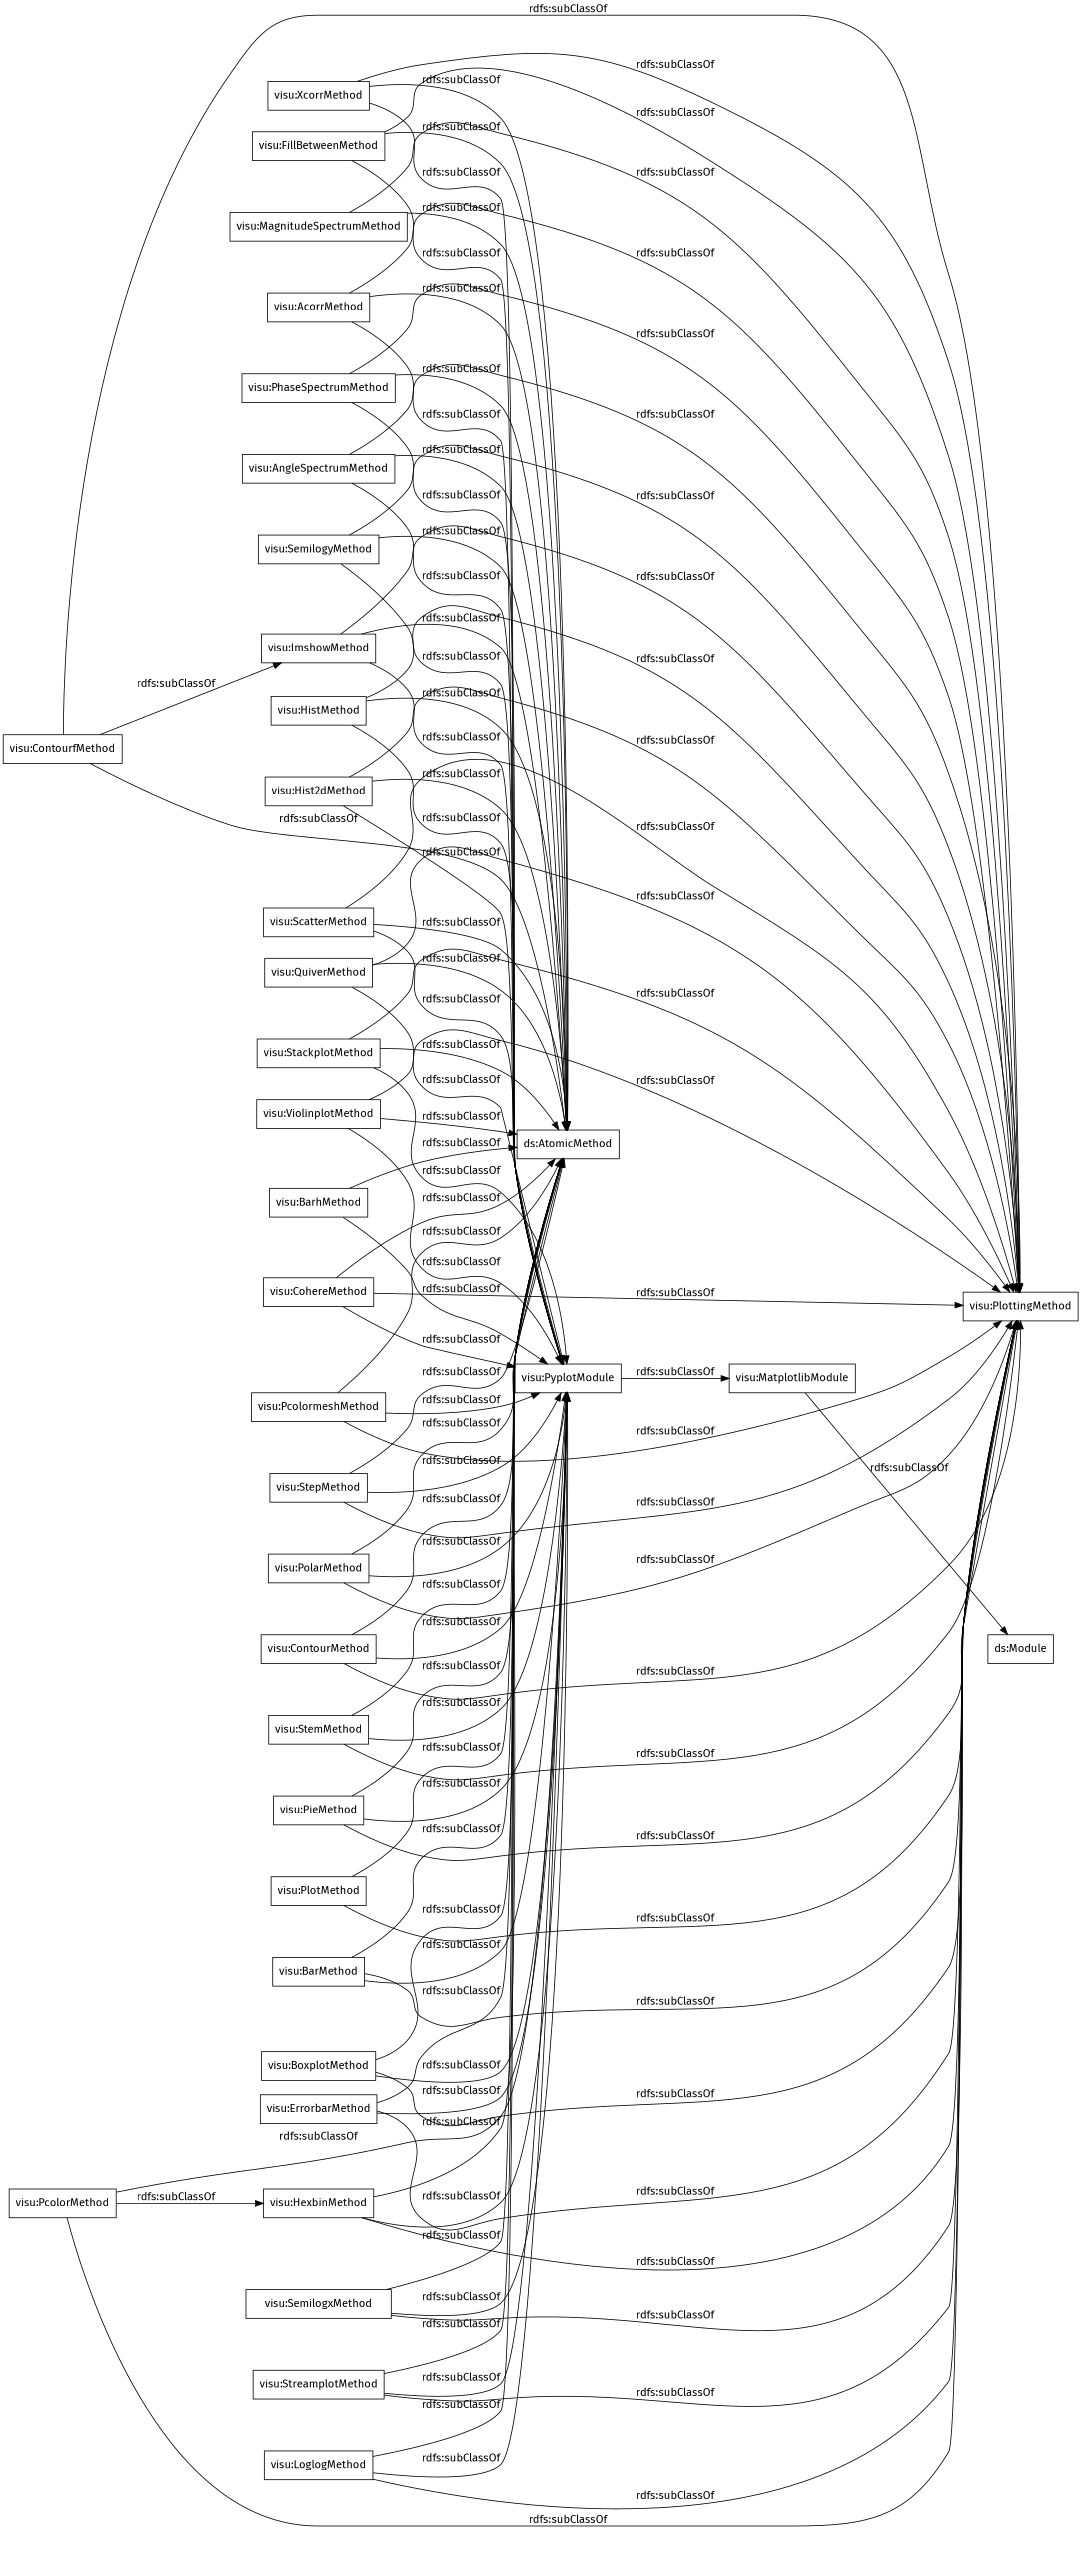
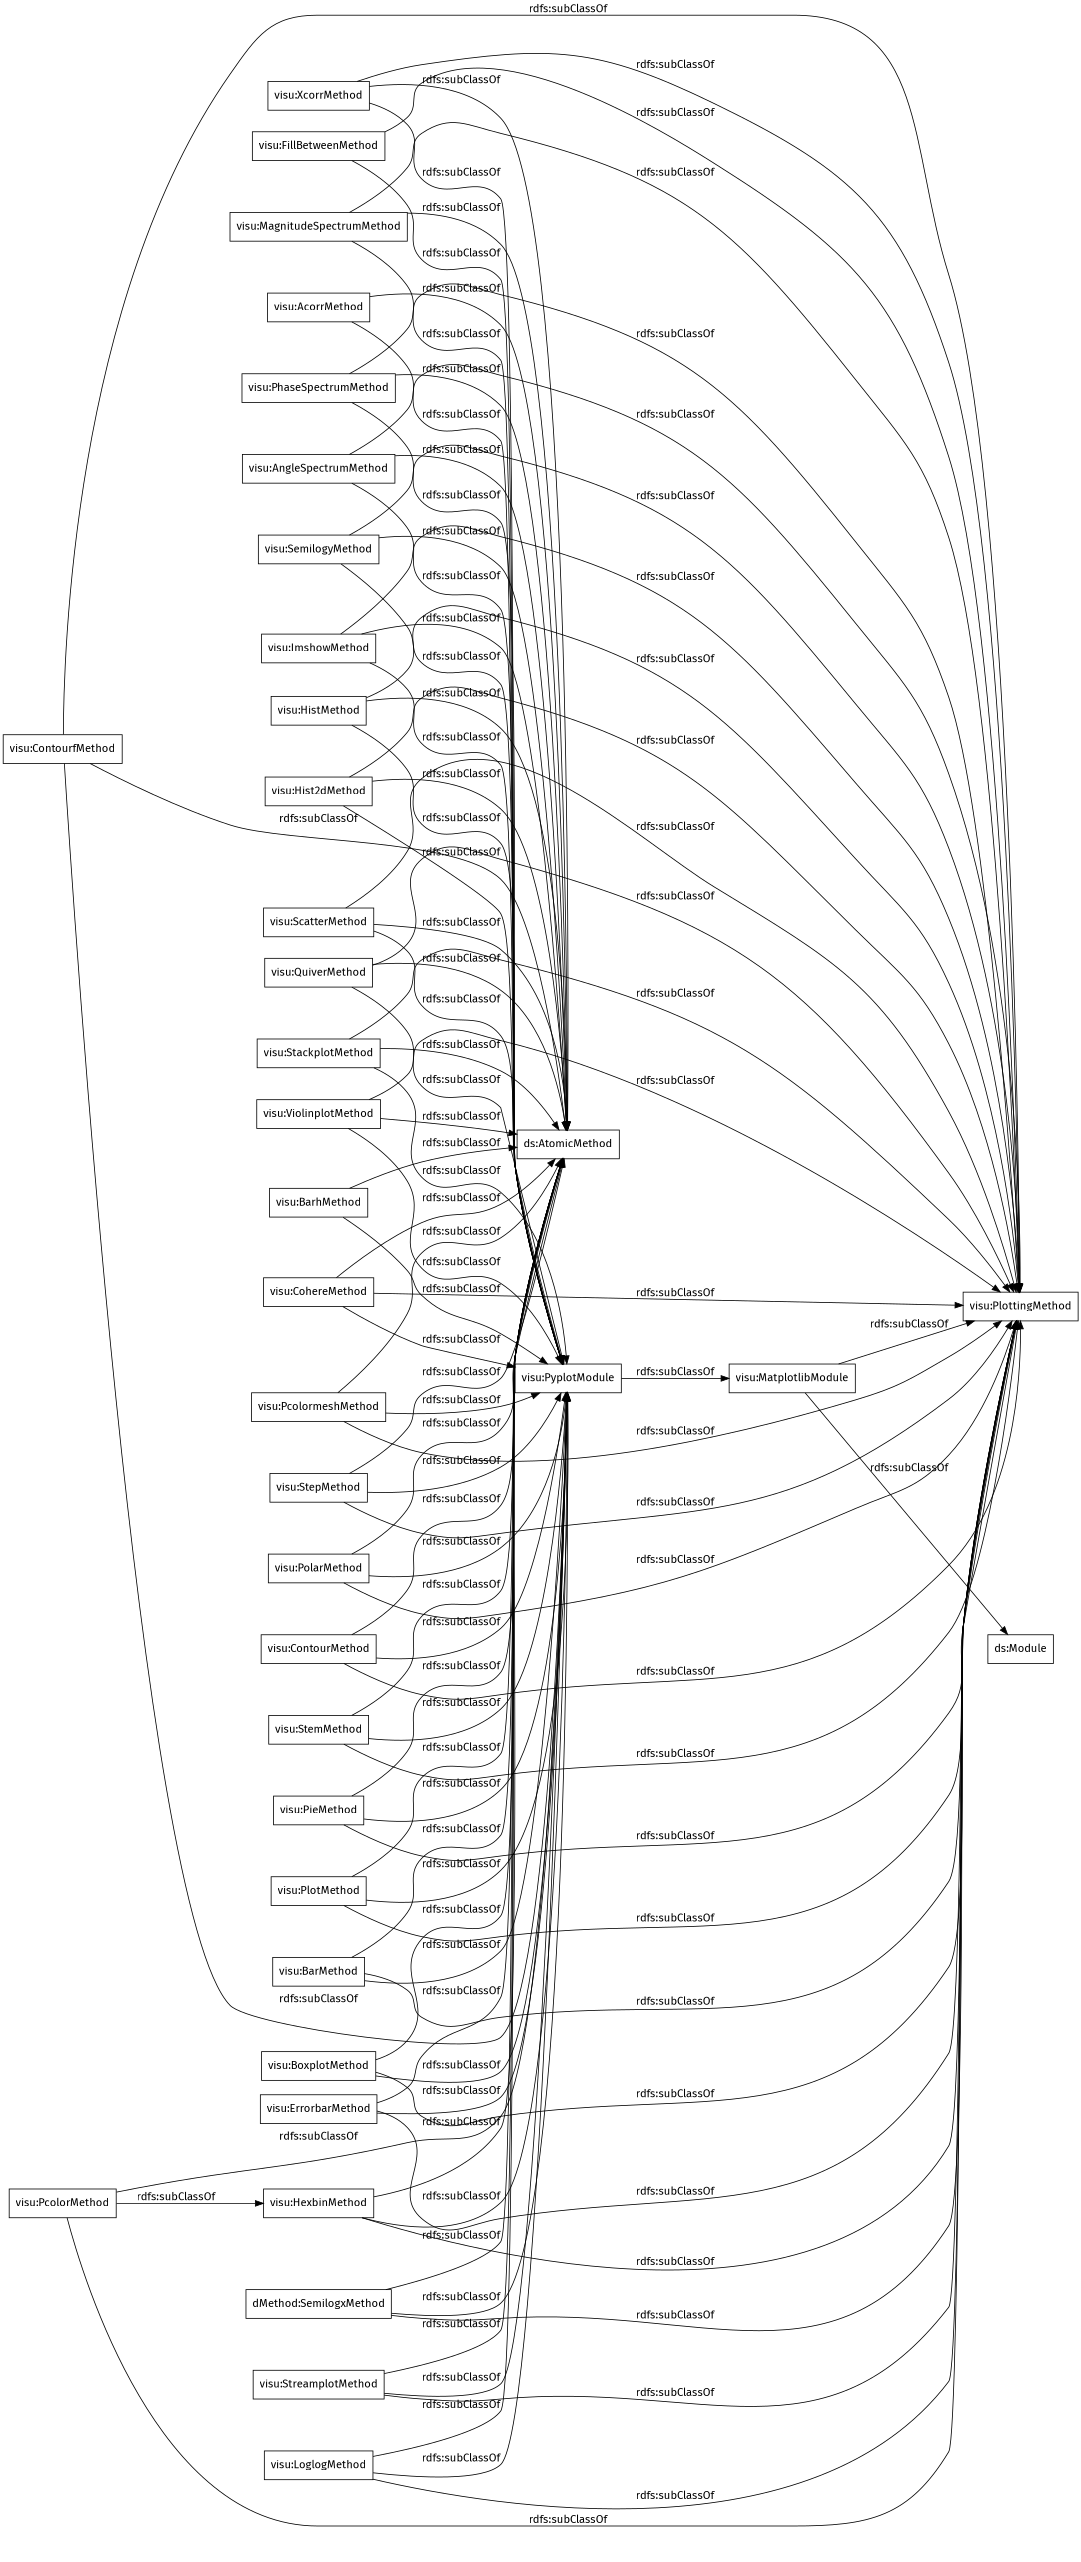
  digraph {
    fontname="Fira Sans"
    rankdir=LR
    node [color=black fontname="Fira Sans" shape=rectangle]
    edge [fontname="Fira Sans"]
    "visu:ScatterMethod"
    "visu:PyplotModule"
    "visu:PlottingMethod"
    "ds:AtomicMethod"
    "visu:MatplotlibModule"
    "visu:QuiverMethod"
    "visu:StackplotMethod"
    "visu:XcorrMethod"
    "visu:FillBetweenMethod"
    "visu:PhaseSpectrumMethod"
    "visu:PcolormeshMethod"
    "visu:StepMethod"
    "visu:ViolinplotMethod"
    "visu:PcolorMethod"
    "visu:HexbinMethod"
    "visu:CohereMethod"
    "visu:MagnitudeSpectrumMethod"
    "visu:AngleSpectrumMethod"
    "visu:HistMethod"
    "visu:Hist2dMethod"
    "visu:AcorrMethod"
    "visu:PolarMethod"
    "visu:ContourMethod"
    "ds:Module"
    "visu:StemMethod"
    "visu:ContourfMethod"
    "visu:PieMethod"
    "visu:PlotMethod"
    "visu:ErrorbarMethod"
    "visu:BarhMethod"
    "visu:StreamplotMethod"
    "visu:BarMethod"
    "visu:LoglogMethod"
-   "visu:SemilogxMethod"
+   "visu:SemilogxMethod" [label="dMethod:SemilogxMethod"]
    "visu:SemilogyMethod"
    "visu:BoxplotMethod"
    "visu:ImshowMethod"
    "visu:ScatterMethod" -> "visu:PyplotModule" [label="rdfs:subClassOf"]
    "visu:ScatterMethod" -> "visu:PlottingMethod" [label="rdfs:subClassOf"]
    "visu:ScatterMethod" -> "ds:AtomicMethod" [label="rdfs:subClassOf"]
    "visu:PyplotModule" -> "visu:MatplotlibModule" [label="rdfs:subClassOf"]
    "visu:MatplotlibModule" -> "ds:Module" [label="rdfs:subClassOf"]
    "visu:QuiverMethod" -> "visu:PyplotModule" [label="rdfs:subClassOf"]
    "visu:QuiverMethod" -> "visu:PlottingMethod" [label="rdfs:subClassOf"]
    "visu:QuiverMethod" -> "ds:AtomicMethod" [label="rdfs:subClassOf"]
    "visu:StackplotMethod" -> "visu:PyplotModule" [label="rdfs:subClassOf"]
    "visu:StackplotMethod" -> "visu:PlottingMethod" [label="rdfs:subClassOf"]
    "visu:StackplotMethod" -> "ds:AtomicMethod" [label="rdfs:subClassOf"]
    "visu:XcorrMethod" -> "visu:PyplotModule" [label="rdfs:subClassOf"]
    "visu:XcorrMethod" -> "visu:PlottingMethod" [label="rdfs:subClassOf"]
    "visu:XcorrMethod" -> "ds:AtomicMethod" [label="rdfs:subClassOf"]
    "visu:FillBetweenMethod" -> "visu:PyplotModule" [label="rdfs:subClassOf"]
    "visu:FillBetweenMethod" -> "visu:PlottingMethod" [label="rdfs:subClassOf"]
-   "visu:FillBetweenMethod" -> "ds:AtomicMethod" [label="rdfs:subClassOf"]
    "visu:PhaseSpectrumMethod" -> "visu:PyplotModule" [label="rdfs:subClassOf"]
    "visu:PhaseSpectrumMethod" -> "visu:PlottingMethod" [label="rdfs:subClassOf"]
    "visu:PhaseSpectrumMethod" -> "ds:AtomicMethod" [label="rdfs:subClassOf"]
    "visu:PcolormeshMethod" -> "visu:PyplotModule" [label="rdfs:subClassOf"]
    "visu:PcolormeshMethod" -> "visu:PlottingMethod" [label="rdfs:subClassOf"]
    "visu:PcolormeshMethod" -> "ds:AtomicMethod" [label="rdfs:subClassOf"]
    "visu:StepMethod" -> "visu:PyplotModule" [label="rdfs:subClassOf"]
    "visu:StepMethod" -> "visu:PlottingMethod" [label="rdfs:subClassOf"]
    "visu:StepMethod" -> "ds:AtomicMethod" [label="rdfs:subClassOf"]
    "visu:ViolinplotMethod" -> "visu:PyplotModule" [label="rdfs:subClassOf"]
    "visu:ViolinplotMethod" -> "visu:PlottingMethod" [label="rdfs:subClassOf"]
    "visu:ViolinplotMethod" -> "ds:AtomicMethod" [label="rdfs:subClassOf"]
    "visu:PcolorMethod" -> "visu:PyplotModule" [label="rdfs:subClassOf"]
    "visu:PcolorMethod" -> "visu:PlottingMethod" [label="rdfs:subClassOf"]
    "visu:PcolorMethod" -> "visu:HexbinMethod" [label="rdfs:subClassOf"]
    "visu:HexbinMethod" -> "visu:PyplotModule" [label="rdfs:subClassOf"]
    "visu:HexbinMethod" -> "visu:PlottingMethod" [label="rdfs:subClassOf"]
    "visu:HexbinMethod" -> "ds:AtomicMethod" [label="rdfs:subClassOf"]
    "visu:CohereMethod" -> "visu:PyplotModule" [label="rdfs:subClassOf"]
    "visu:CohereMethod" -> "visu:PlottingMethod" [label="rdfs:subClassOf"]
    "visu:CohereMethod" -> "ds:AtomicMethod" [label="rdfs:subClassOf"]
+   "visu:MagnitudeSpectrumMethod" -> "visu:PyplotModule" [label="rdfs:subClassOf"]
    "visu:MagnitudeSpectrumMethod" -> "visu:PlottingMethod" [label="rdfs:subClassOf"]
    "visu:MagnitudeSpectrumMethod" -> "ds:AtomicMethod" [label="rdfs:subClassOf"]
    "visu:AngleSpectrumMethod" -> "visu:PyplotModule" [label="rdfs:subClassOf"]
    "visu:AngleSpectrumMethod" -> "visu:PlottingMethod" [label="rdfs:subClassOf"]
    "visu:AngleSpectrumMethod" -> "ds:AtomicMethod" [label="rdfs:subClassOf"]
    "visu:HistMethod" -> "visu:PyplotModule" [label="rdfs:subClassOf"]
    "visu:HistMethod" -> "visu:PlottingMethod" [label="rdfs:subClassOf"]
    "visu:HistMethod" -> "ds:AtomicMethod" [label="rdfs:subClassOf"]
    "visu:Hist2dMethod" -> "visu:PyplotModule" [label="rdfs:subClassOf"]
    "visu:Hist2dMethod" -> "visu:PlottingMethod" [label="rdfs:subClassOf"]
    "visu:Hist2dMethod" -> "ds:AtomicMethod" [label="rdfs:subClassOf"]
    "visu:AcorrMethod" -> "visu:PyplotModule" [label="rdfs:subClassOf"]
-   "visu:AcorrMethod" -> "visu:PlottingMethod" [label="rdfs:subClassOf"]
+   "visu:MatplotlibModule" -> "visu:PlottingMethod" [label="rdfs:subClassOf"]
    "visu:AcorrMethod" -> "ds:AtomicMethod" [label="rdfs:subClassOf"]
    "visu:PolarMethod" -> "visu:PyplotModule" [label="rdfs:subClassOf"]
    "visu:PolarMethod" -> "visu:PlottingMethod" [label="rdfs:subClassOf"]
    "visu:PolarMethod" -> "ds:AtomicMethod" [label="rdfs:subClassOf"]
    "visu:ContourMethod" -> "visu:PyplotModule" [label="rdfs:subClassOf"]
    "visu:ContourMethod" -> "visu:PlottingMethod" [label="rdfs:subClassOf"]
    "visu:ContourMethod" -> "ds:AtomicMethod" [label="rdfs:subClassOf"]
    "visu:StemMethod" -> "visu:PyplotModule" [label="rdfs:subClassOf"]
    "visu:StemMethod" -> "visu:PlottingMethod" [label="rdfs:subClassOf"]
    "visu:StemMethod" -> "ds:AtomicMethod" [label="rdfs:subClassOf"]
-   "visu:ContourfMethod" -> "visu:ImshowMethod" [label="rdfs:subClassOf"]
+   "visu:ContourfMethod" -> "visu:PyplotModule" [label="rdfs:subClassOf"]
    "visu:ContourfMethod" -> "visu:PlottingMethod" [label="rdfs:subClassOf"]
    "visu:ContourfMethod" -> "ds:AtomicMethod" [label="rdfs:subClassOf"]
    "visu:PieMethod" -> "visu:PyplotModule" [label="rdfs:subClassOf"]
    "visu:PieMethod" -> "visu:PlottingMethod" [label="rdfs:subClassOf"]
    "visu:PieMethod" -> "ds:AtomicMethod" [label="rdfs:subClassOf"]
+   "visu:PlotMethod" -> "visu:PyplotModule" [label="rdfs:subClassOf"]
    "visu:PlotMethod" -> "visu:PlottingMethod" [label="rdfs:subClassOf"]
    "visu:PlotMethod" -> "ds:AtomicMethod" [label="rdfs:subClassOf"]
    "visu:ErrorbarMethod" -> "visu:PyplotModule" [label="rdfs:subClassOf"]
    "visu:ErrorbarMethod" -> "visu:PlottingMethod" [label="rdfs:subClassOf"]
    "visu:ErrorbarMethod" -> "ds:AtomicMethod" [label="rdfs:subClassOf"]
    "visu:BarhMethod" -> "visu:PyplotModule" [label="rdfs:subClassOf"]
    "visu:BarhMethod" -> "ds:AtomicMethod" [label="rdfs:subClassOf"]
    "visu:StreamplotMethod" -> "visu:PyplotModule" [label="rdfs:subClassOf"]
    "visu:StreamplotMethod" -> "visu:PlottingMethod" [label="rdfs:subClassOf"]
    "visu:StreamplotMethod" -> "ds:AtomicMethod" [label="rdfs:subClassOf"]
    "visu:BarMethod" -> "visu:PyplotModule" [label="rdfs:subClassOf"]
    "visu:BarMethod" -> "visu:PlottingMethod" [label="rdfs:subClassOf"]
    "visu:BarMethod" -> "ds:AtomicMethod" [label="rdfs:subClassOf"]
    "visu:LoglogMethod" -> "visu:PyplotModule" [label="rdfs:subClassOf"]
    "visu:LoglogMethod" -> "visu:PlottingMethod" [label="rdfs:subClassOf"]
    "visu:LoglogMethod" -> "ds:AtomicMethod" [label="rdfs:subClassOf"]
    "visu:SemilogxMethod" -> "visu:PyplotModule" [label="rdfs:subClassOf"]
    "visu:SemilogxMethod" -> "visu:PlottingMethod" [label="rdfs:subClassOf"]
    "visu:SemilogxMethod" -> "ds:AtomicMethod" [label="rdfs:subClassOf"]
    "visu:SemilogyMethod" -> "visu:PyplotModule" [label="rdfs:subClassOf"]
    "visu:SemilogyMethod" -> "visu:PlottingMethod" [label="rdfs:subClassOf"]
    "visu:SemilogyMethod" -> "ds:AtomicMethod" [label="rdfs:subClassOf"]
    "visu:BoxplotMethod" -> "visu:PyplotModule" [label="rdfs:subClassOf"]
    "visu:BoxplotMethod" -> "visu:PlottingMethod" [label="rdfs:subClassOf"]
    "visu:BoxplotMethod" -> "ds:AtomicMethod" [label="rdfs:subClassOf"]
    "visu:ImshowMethod" -> "visu:PyplotModule" [label="rdfs:subClassOf"]
    "visu:ImshowMethod" -> "visu:PlottingMethod" [label="rdfs:subClassOf"]
    "visu:ImshowMethod" -> "ds:AtomicMethod" [label="rdfs:subClassOf"]
  }
